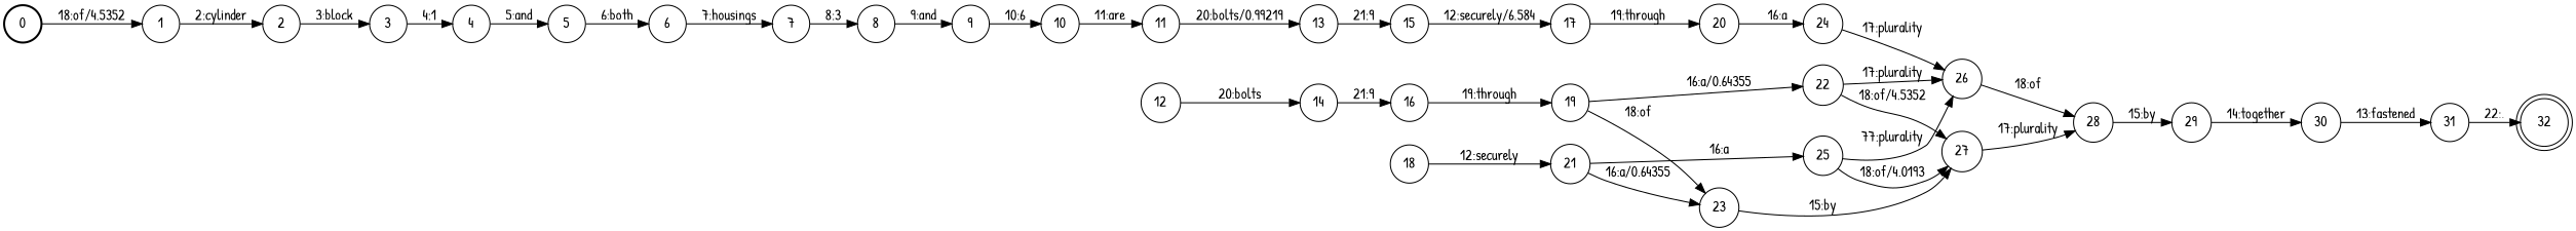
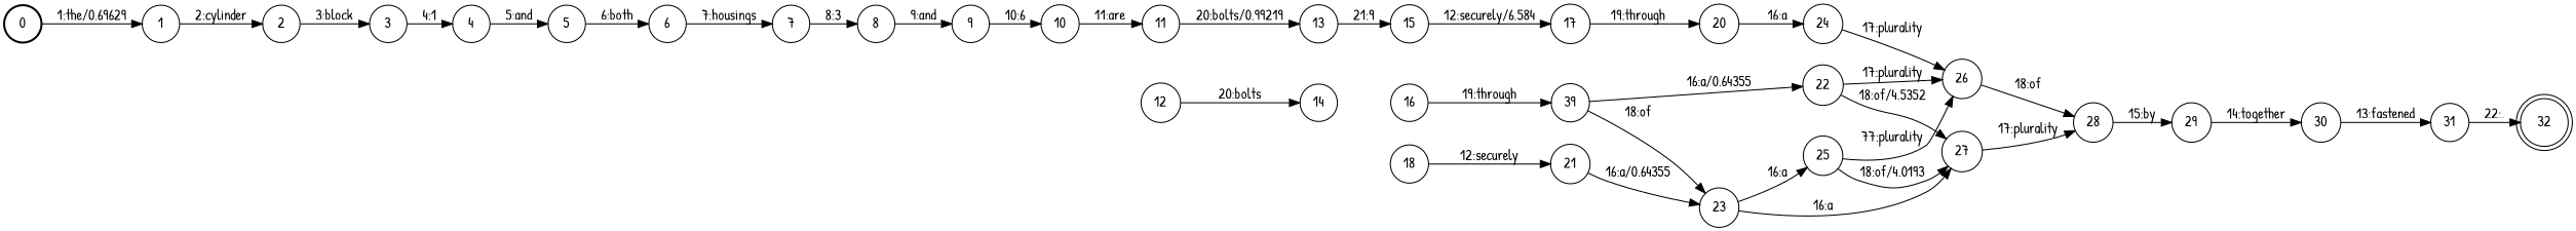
  digraph {
    fontname="Patrick Hand"
    nodesep=0.25
    rankdir=LR
    ranksep=0.4
    node [fontname="Patrick Hand" fontsize=14 shape=circle style=solid]
    edge [fontname="Patrick Hand" fontsize=14]
    n1 [label=0 style=bold]
    n2 [label=1]
    n3 [label=2]
    n4 [label=3]
    n5 [label=4]
    n6 [label=5]
    n7 [label=6]
    n8 [label=7]
    n9 [label=8]
    n10 [label=9]
    n11 [label=10]
    n12 [label=11]
    n13 [label=13]
    n14 [label=12]
    n15 [label=14]
    n16 [label=15]
    n17 [label=16]
    n18 [label=17]
-   n19 [label=19]
+   n19 [label=39]
    n20 [label=20]
    n21 [label=18]
    n22 [label=21]
    n23 [label=22]
    n24 [label=23]
    n25 [label=24]
    n26 [label=25]
    n27 [label=26]
    n28 [label=27]
    n29 [label=28]
    n30 [label=29]
    n31 [label=30]
    n32 [label=31]
    n33 [label=32 shape=doublecircle]
-   n1 -> n2 [label="18:of/4.5352"]
+   n1 -> n2 [label="1:the/0.69629"]
    n2 -> n3 [label="2:cylinder"]
    n3 -> n4 [label="3:block"]
    n4 -> n5 [label="4:1"]
    n5 -> n6 [label="5:and"]
    n6 -> n7 [label="6:both"]
    n7 -> n8 [label="7:housings"]
    n8 -> n9 [label="8:3"]
    n9 -> n10 [label="9:and"]
    n10 -> n11 [label="10:6"]
    n11 -> n12 [label="11:are"]
    n12 -> n13 [label="20:bolts/0.99219"]
    n13 -> n16 [label="21:9"]
    n14 -> n15 [label="20:bolts"]
-   n15 -> n17 [label="21:9"]
    n16 -> n18 [label="12:securely/6.584"]
    n17 -> n19 [label="19:through"]
    n18 -> n20 [label="19:through"]
    n19 -> n23 [label="16:a/0.64355"]
    n19 -> n24 [label="18:of"]
    n20 -> n25 [label="16:a"]
    n21 -> n22 [label="12:securely"]
    n22 -> n24 [label="16:a/0.64355"]
-   n22 -> n26 [label="16:a"]
+   n24 -> n26 [label="16:a"]
    n23 -> n27 [label="17:plurality"]
    n23 -> n28 [label="18:of/4.5352"]
-   n24 -> n28 [label="15:by"]
+   n24 -> n28 [label="16:a"]
    n25 -> n27 [label="17:plurality"]
    n26 -> n27 [label="77:plurality"]
    n26 -> n28 [label="18:of/4.0193"]
    n27 -> n29 [label="18:of"]
    n28 -> n29 [label="17:plurality"]
    n29 -> n30 [label="15:by"]
    n30 -> n31 [label="14:together"]
    n31 -> n32 [label="13:fastened"]
    n32 -> n33 [label="22:."]
  }
